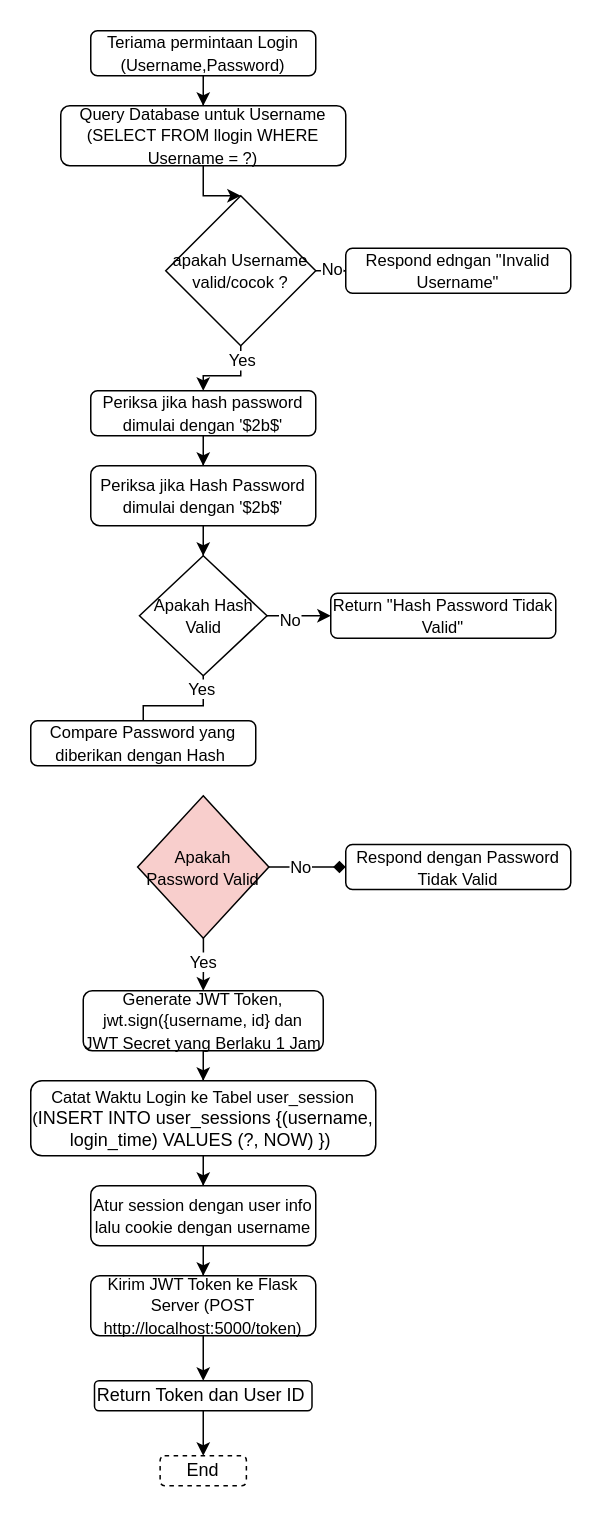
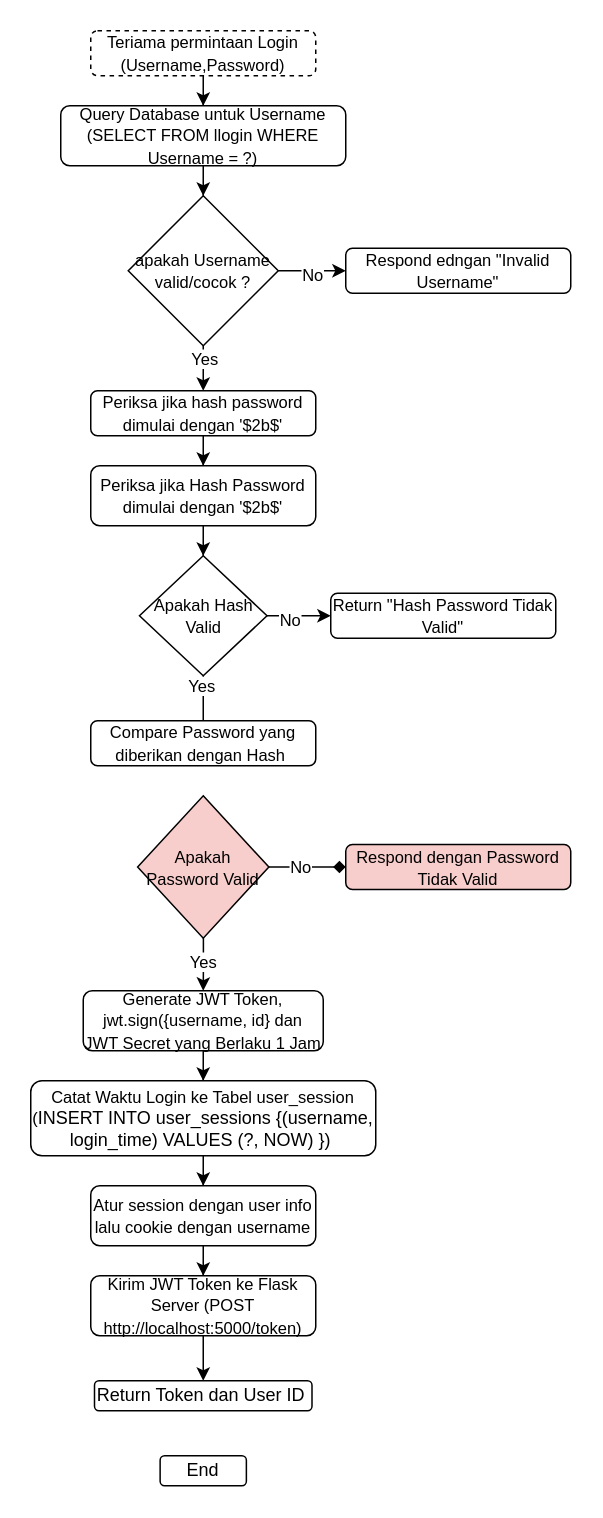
  <mxCell id="0" />
  <mxCell id="1" parent="0" />
  <mxCell id="2" value="" style="edgeStyle=orthogonalEdgeStyle;rounded=0;orthogonalLoop=1;jettySize=auto;html=1;" edge="1" parent="1" source="3" target="6"><mxGeometry relative="1" as="geometry" /></mxCell>
- <mxCell id="3" value="&lt;font style=&quot;font-size: 11px;&quot;&gt;Teriama permintaan Login (Username,Password)&lt;/font&gt;" style="rounded=1;whiteSpace=wrap;html=1;" vertex="1" parent="1"><mxGeometry x="60" y="20" width="150" height="30" as="geometry" /></mxCell>
+ <mxCell id="3" value="&lt;font style=&quot;font-size: 11px;&quot;&gt;Teriama permintaan Login (Username,Password)&lt;/font&gt;" style="rounded=1;whiteSpace=wrap;html=1;dashed=1;" vertex="1" parent="1"><mxGeometry x="60" y="20" width="150" height="30" as="geometry" /></mxCell>
  <mxCell id="4" style="edgeStyle=orthogonalEdgeStyle;rounded=0;orthogonalLoop=1;jettySize=auto;html=1;exitX=0.5;exitY=1;exitDx=0;exitDy=0;" edge="1" parent="1" source="3" target="3"><mxGeometry relative="1" as="geometry" /></mxCell>
  <mxCell id="5" value="" style="edgeStyle=orthogonalEdgeStyle;rounded=0;orthogonalLoop=1;jettySize=auto;html=1;" edge="1" parent="1" source="6" target="11"><mxGeometry relative="1" as="geometry" /></mxCell>
  <mxCell id="6" value="&lt;font style=&quot;font-size: 11px;&quot;&gt;Query Database untuk Username (SELECT FROM llogin WHERE Username = ?)&lt;/font&gt;" style="rounded=1;whiteSpace=wrap;html=1;" vertex="1" parent="1"><mxGeometry x="40" y="70" width="190" height="40" as="geometry" /></mxCell>
  <mxCell id="7" value="" style="edgeStyle=orthogonalEdgeStyle;rounded=0;orthogonalLoop=1;jettySize=auto;html=1;" edge="1" parent="1" source="11" target="12"><mxGeometry relative="1" as="geometry" /></mxCell>
  <mxCell id="8" value="No" style="edgeLabel;html=1;align=center;verticalAlign=middle;resizable=0;points=[];" vertex="1" connectable="0" parent="7"><mxGeometry x="-0.015" y="-2" relative="1" as="geometry"><mxPoint as="offset" /></mxGeometry></mxCell>
  <mxCell id="9" value="" style="edgeStyle=orthogonalEdgeStyle;rounded=0;orthogonalLoop=1;jettySize=auto;html=1;" edge="1" parent="1" source="11" target="14"><mxGeometry relative="1" as="geometry" /></mxCell>
  <mxCell id="10" value="Yes" style="edgeLabel;html=1;align=center;verticalAlign=middle;resizable=0;points=[];" vertex="1" connectable="0" parent="9"><mxGeometry x="-0.674" relative="1" as="geometry"><mxPoint as="offset" /></mxGeometry></mxCell>
- <mxCell id="11" value="&lt;font style=&quot;font-size: 11px;&quot;&gt;apakah Username valid/cocok ?&lt;/font&gt;" style="rhombus;whiteSpace=wrap;html=1;" vertex="1" parent="1"><mxGeometry x="110" y="130" width="100" height="100" as="geometry" /></mxCell>
+ <mxCell id="11" value="&lt;font style=&quot;font-size: 11px;&quot;&gt;apakah Username valid/cocok ?&lt;/font&gt;" style="rhombus;whiteSpace=wrap;html=1;" vertex="1" parent="1"><mxGeometry x="85" y="130" width="100" height="100" as="geometry" /></mxCell>
  <mxCell id="12" value="&lt;font style=&quot;font-size: 11px;&quot;&gt;Respond edngan &quot;Invalid Username&quot;&lt;/font&gt;" style="rounded=1;whiteSpace=wrap;html=1;" vertex="1" parent="1"><mxGeometry x="230" y="165" width="150" height="30" as="geometry" /></mxCell>
  <mxCell id="13" value="" style="edgeStyle=orthogonalEdgeStyle;rounded=0;orthogonalLoop=1;jettySize=auto;html=1;" edge="1" parent="1" source="14" target="16"><mxGeometry relative="1" as="geometry" /></mxCell>
  <mxCell id="14" value="&lt;font style=&quot;font-size: 11px;&quot;&gt;Periksa jika hash password dimulai dengan '$2b$'&lt;/font&gt;" style="rounded=1;whiteSpace=wrap;html=1;" vertex="1" parent="1"><mxGeometry x="60" y="260" width="150" height="30" as="geometry" /></mxCell>
  <mxCell id="15" value="" style="edgeStyle=orthogonalEdgeStyle;rounded=0;orthogonalLoop=1;jettySize=auto;html=1;" edge="1" parent="1" source="16" target="22"><mxGeometry relative="1" as="geometry" /></mxCell>
  <mxCell id="16" value="&lt;font style=&quot;font-size: 11px;&quot;&gt;Periksa jika Hash Password dimulai dengan '$2b$'&lt;/font&gt;" style="rounded=1;whiteSpace=wrap;html=1;" vertex="1" parent="1"><mxGeometry x="60" y="310" width="150" height="40" as="geometry" /></mxCell>
  <mxCell id="17" value="&lt;font style=&quot;font-size: 11px;&quot;&gt;Return &quot;Hash Password Tidak Valid&quot;&lt;/font&gt;" style="rounded=1;whiteSpace=wrap;html=1;" vertex="1" parent="1"><mxGeometry x="220" y="395" width="150" height="30" as="geometry" /></mxCell>
  <mxCell id="18" value="" style="edgeStyle=orthogonalEdgeStyle;rounded=0;orthogonalLoop=1;jettySize=auto;html=1;" edge="1" parent="1" source="22" target="17"><mxGeometry relative="1" as="geometry" /></mxCell>
  <mxCell id="19" value="No" style="edgeLabel;html=1;align=center;verticalAlign=middle;resizable=0;points=[];" vertex="1" connectable="0" parent="18"><mxGeometry x="-0.271" y="-2" relative="1" as="geometry"><mxPoint as="offset" /></mxGeometry></mxCell>
  <mxCell id="20" value="" style="edgeStyle=orthogonalEdgeStyle;rounded=0;orthogonalLoop=1;jettySize=auto;html=1;endArrow=none;" edge="1" parent="1" source="22" target="23"><mxGeometry relative="1" as="geometry" /></mxCell>
  <mxCell id="21" value="Yes" style="edgeLabel;html=1;align=center;verticalAlign=middle;resizable=0;points=[];" vertex="1" connectable="0" parent="20"><mxGeometry x="-0.766" y="-2" relative="1" as="geometry"><mxPoint as="offset" /></mxGeometry></mxCell>
  <mxCell id="22" value="&lt;font style=&quot;font-size: 11px;&quot;&gt;Apakah Hash Valid&lt;/font&gt;" style="rhombus;whiteSpace=wrap;html=1;" vertex="1" parent="1"><mxGeometry x="92.5" y="370" width="85" height="80" as="geometry" /></mxCell>
- <mxCell id="23" value="&lt;font style=&quot;font-size: 11px;&quot;&gt;Compare Password yang diberikan dengan Hash&amp;nbsp;&lt;/font&gt;" style="rounded=1;whiteSpace=wrap;html=1;" vertex="1" parent="1"><mxGeometry x="20" y="480" width="150" height="30" as="geometry" /></mxCell>
+ <mxCell id="23" value="&lt;font style=&quot;font-size: 11px;&quot;&gt;Compare Password yang diberikan dengan Hash&amp;nbsp;&lt;/font&gt;" style="rounded=1;whiteSpace=wrap;html=1;" vertex="1" parent="1"><mxGeometry x="60" y="480" width="150" height="30" as="geometry" /></mxCell>
  <mxCell id="24" value="" style="edgeStyle=orthogonalEdgeStyle;rounded=0;orthogonalLoop=1;jettySize=auto;html=1;endArrow=diamond;" edge="1" parent="1" source="28" target="29"><mxGeometry relative="1" as="geometry" /></mxCell>
  <mxCell id="25" value="No" style="edgeLabel;html=1;align=center;verticalAlign=middle;resizable=0;points=[];" vertex="1" connectable="0" parent="24"><mxGeometry x="0.105" y="1" relative="1" as="geometry"><mxPoint x="-7" y="1" as="offset" /></mxGeometry></mxCell>
  <mxCell id="26" value="" style="edgeStyle=orthogonalEdgeStyle;rounded=0;orthogonalLoop=1;jettySize=auto;html=1;" edge="1" parent="1" source="28" target="31"><mxGeometry relative="1" as="geometry" /></mxCell>
  <mxCell id="27" value="Yes" style="edgeLabel;html=1;align=center;verticalAlign=middle;resizable=0;points=[];" vertex="1" connectable="0" parent="26"><mxGeometry x="-0.27" y="-1" relative="1" as="geometry"><mxPoint y="3" as="offset" /></mxGeometry></mxCell>
  <mxCell id="28" value="&lt;font style=&quot;font-size: 11px;&quot;&gt;Apakah Password Valid&lt;/font&gt;" style="rhombus;whiteSpace=wrap;html=1;fillColor=#f8cecc;" vertex="1" parent="1"><mxGeometry x="91.25" y="530" width="87.5" height="95" as="geometry" /></mxCell>
- <mxCell id="29" value="&lt;font style=&quot;font-size: 11px;&quot;&gt;Respond dengan Password Tidak Valid&lt;/font&gt;" style="rounded=1;whiteSpace=wrap;html=1;" vertex="1" parent="1"><mxGeometry x="230" y="562.5" width="150" height="30" as="geometry" /></mxCell>
+ <mxCell id="29" value="&lt;font style=&quot;font-size: 11px;&quot;&gt;Respond dengan Password Tidak Valid&lt;/font&gt;" style="rounded=1;whiteSpace=wrap;html=1;fillColor=#f8cecc;" vertex="1" parent="1"><mxGeometry x="230" y="562.5" width="150" height="30" as="geometry" /></mxCell>
  <mxCell id="30" value="" style="edgeStyle=orthogonalEdgeStyle;rounded=0;orthogonalLoop=1;jettySize=auto;html=1;" edge="1" parent="1" source="31" target="33"><mxGeometry relative="1" as="geometry" /></mxCell>
  <mxCell id="31" value="&lt;font style=&quot;font-size: 11px;&quot;&gt;Generate JWT Token, jwt.sign({username, id} dan JWT Secret yang Berlaku 1 Jam&lt;/font&gt;" style="rounded=1;whiteSpace=wrap;html=1;" vertex="1" parent="1"><mxGeometry x="55" y="660" width="160" height="40" as="geometry" /></mxCell>
  <mxCell id="32" value="" style="edgeStyle=orthogonalEdgeStyle;rounded=0;orthogonalLoop=1;jettySize=auto;html=1;" edge="1" parent="1" source="33" target="35"><mxGeometry relative="1" as="geometry" /></mxCell>
  <mxCell id="33" value="&lt;span style=&quot;font-size: 11px;&quot;&gt;Catat Waktu Login ke Tabel user_session (&lt;/span&gt;INSERT INTO user_sessions {(username, login_time) VALUES (?, NOW) })&lt;span style=&quot;font-size: 11px;&quot;&gt;&amp;nbsp;&lt;/span&gt;" style="rounded=1;whiteSpace=wrap;html=1;" vertex="1" parent="1"><mxGeometry x="20" y="720" width="230" height="50" as="geometry" /></mxCell>
  <mxCell id="34" value="" style="edgeStyle=orthogonalEdgeStyle;rounded=0;orthogonalLoop=1;jettySize=auto;html=1;" edge="1" parent="1" source="35" target="37"><mxGeometry relative="1" as="geometry" /></mxCell>
  <mxCell id="35" value="&lt;font style=&quot;font-size: 11px;&quot;&gt;Atur session dengan user info  &lt;/font&gt;&lt;div&gt;&lt;font style=&quot;font-size: 11px;&quot;&gt;lalu cookie dengan username&lt;br&gt;&lt;/font&gt;&lt;/div&gt;" style="rounded=1;whiteSpace=wrap;html=1;" vertex="1" parent="1"><mxGeometry x="60" y="790" width="150" height="40" as="geometry" /></mxCell>
  <mxCell id="36" value="" style="edgeStyle=orthogonalEdgeStyle;rounded=0;orthogonalLoop=1;jettySize=auto;html=1;" edge="1" parent="1" source="37" target="39"><mxGeometry relative="1" as="geometry" /></mxCell>
  <mxCell id="37" value="&lt;div&gt;&lt;font style=&quot;font-size: 11px;&quot;&gt;Kirim JWT Token ke Flask Server (POST http://localhost:5000/token)&lt;br&gt;&lt;/font&gt;&lt;/div&gt;" style="rounded=1;whiteSpace=wrap;html=1;" vertex="1" parent="1"><mxGeometry x="60" y="850" width="150" height="40" as="geometry" /></mxCell>
- <mxCell id="38" style="edgeStyle=orthogonalEdgeStyle;rounded=0;orthogonalLoop=1;jettySize=auto;html=1;entryX=0.5;entryY=0;entryDx=0;entryDy=0;" edge="1" parent="1" source="39" target="40"><mxGeometry relative="1" as="geometry" /></mxCell>
  <mxCell id="39" value="Return Token dan User ID&amp;nbsp;" style="rounded=1;whiteSpace=wrap;html=1;" vertex="1" parent="1"><mxGeometry x="62.5" y="920" width="145" height="20" as="geometry" /></mxCell>
- <mxCell id="40" value="End" style="rounded=1;whiteSpace=wrap;html=1;dashed=1;" vertex="1" parent="1"><mxGeometry x="106.25" y="970" width="57.5" height="20" as="geometry" /></mxCell>
+ <mxCell id="40" value="End" style="rounded=1;whiteSpace=wrap;html=1;" vertex="1" parent="1"><mxGeometry x="106.25" y="970" width="57.5" height="20" as="geometry" /></mxCell>
